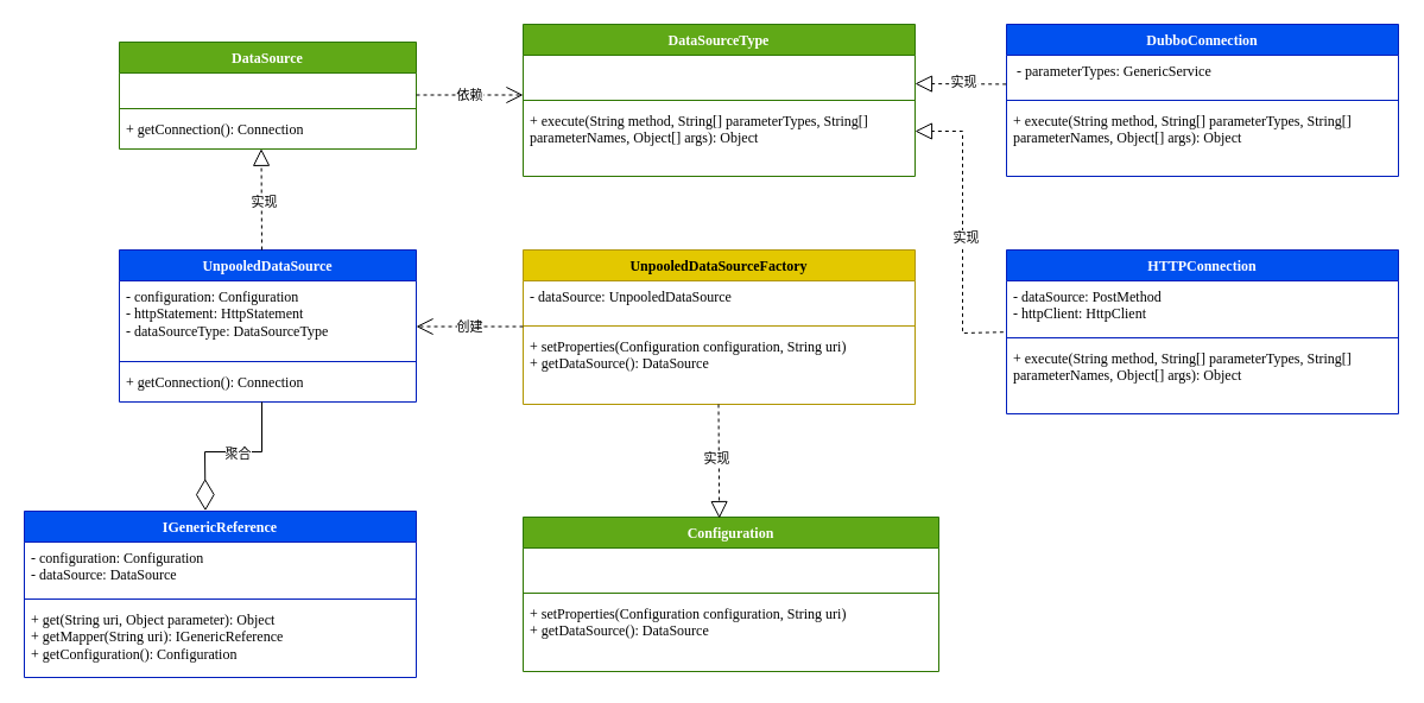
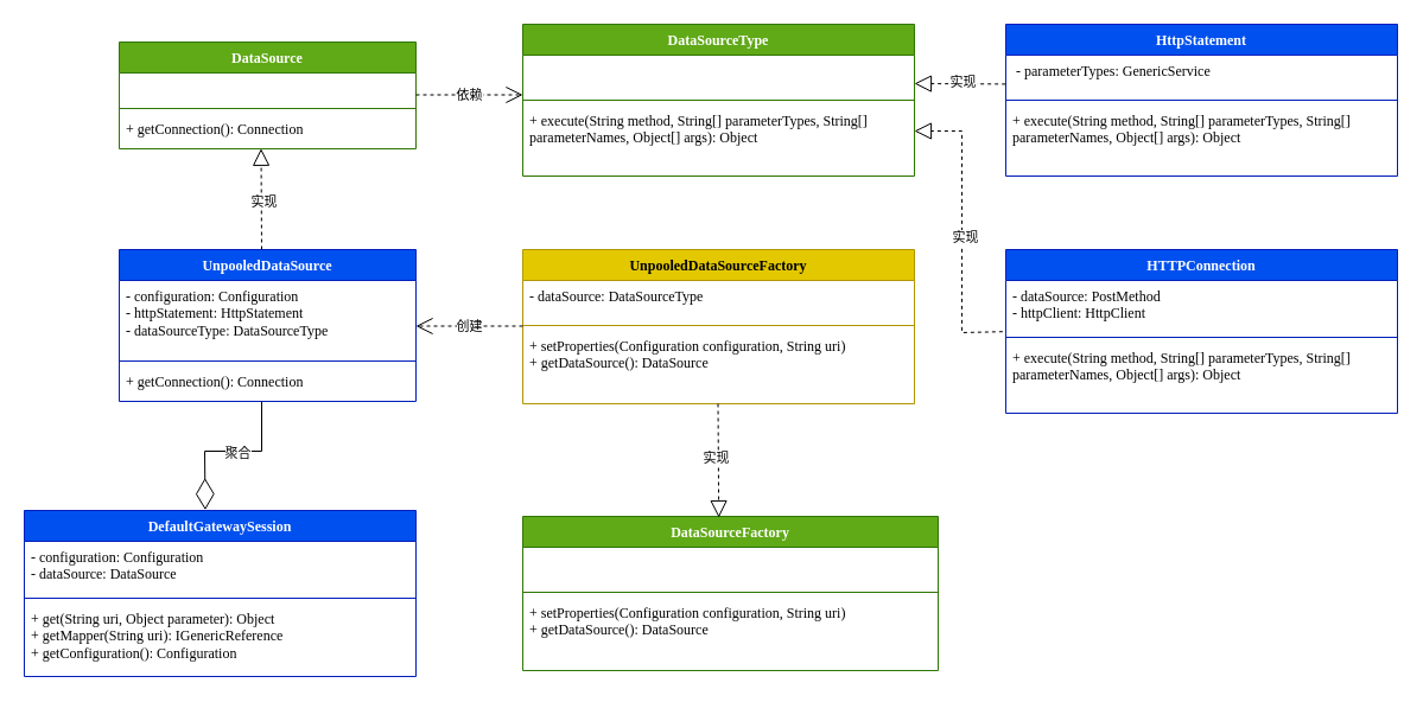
  <mxCell id="0" />
  <mxCell id="1" parent="0" />
  <mxCell id="2" value="&lt;font face=&quot;Lucida Console&quot;&gt;DataSource&lt;/font&gt;" style="swimlane;fontStyle=1;align=center;verticalAlign=top;childLayout=stackLayout;horizontal=1;startSize=26;horizontalStack=0;resizeParent=1;resizeParentMax=0;resizeLast=0;collapsible=1;marginBottom=0;whiteSpace=wrap;html=1;fillColor=#60a917;strokeColor=#2D7600;fontColor=#ffffff;" vertex="1" parent="1"><mxGeometry x="100" y="35" width="250" height="90" as="geometry" /></mxCell>
  <mxCell id="3" value="&amp;nbsp;" style="text;strokeColor=none;fillColor=none;align=left;verticalAlign=top;spacingLeft=4;spacingRight=4;overflow=hidden;rotatable=0;points=[[0,0.5],[1,0.5]];portConstraint=eastwest;whiteSpace=wrap;html=1;" vertex="1" parent="2"><mxGeometry y="26" width="250" height="26" as="geometry" /></mxCell>
  <mxCell id="4" value="" style="line;strokeWidth=1;fillColor=none;align=left;verticalAlign=middle;spacingTop=-1;spacingLeft=3;spacingRight=3;rotatable=0;labelPosition=right;points=[];portConstraint=eastwest;strokeColor=inherit;" vertex="1" parent="2"><mxGeometry y="52" width="250" height="8" as="geometry" /></mxCell>
  <mxCell id="5" value="&lt;font face=&quot;Lucida Console&quot;&gt;+&amp;nbsp;getConnection(): Connection&lt;/font&gt;" style="text;strokeColor=none;fillColor=none;align=left;verticalAlign=top;spacingLeft=4;spacingRight=4;overflow=hidden;rotatable=0;points=[[0,0.5],[1,0.5]];portConstraint=eastwest;whiteSpace=wrap;html=1;" vertex="1" parent="2"><mxGeometry y="60" width="250" height="30" as="geometry" /></mxCell>
  <mxCell id="6" value="&lt;font face=&quot;Lucida Console&quot;&gt;DataSourceType&lt;/font&gt;" style="swimlane;fontStyle=1;align=center;verticalAlign=top;childLayout=stackLayout;horizontal=1;startSize=26;horizontalStack=0;resizeParent=1;resizeParentMax=0;resizeLast=0;collapsible=1;marginBottom=0;whiteSpace=wrap;html=1;fillColor=#60a917;strokeColor=#2D7600;fontColor=#ffffff;" vertex="1" parent="1"><mxGeometry x="440" y="20" width="330" height="128" as="geometry" /></mxCell>
  <mxCell id="7" value="&amp;nbsp;" style="text;strokeColor=none;fillColor=none;align=left;verticalAlign=top;spacingLeft=4;spacingRight=4;overflow=hidden;rotatable=0;points=[[0,0.5],[1,0.5]];portConstraint=eastwest;whiteSpace=wrap;html=1;" vertex="1" parent="6"><mxGeometry y="26" width="330" height="34" as="geometry" /></mxCell>
  <mxCell id="8" value="" style="line;strokeWidth=1;fillColor=none;align=left;verticalAlign=middle;spacingTop=-1;spacingLeft=3;spacingRight=3;rotatable=0;labelPosition=right;points=[];portConstraint=eastwest;strokeColor=inherit;" vertex="1" parent="6"><mxGeometry y="60" width="330" height="8" as="geometry" /></mxCell>
  <mxCell id="9" value="&lt;font face=&quot;Lucida Console&quot;&gt;+ execute(String method, String[] parameterTypes, String[] parameterNames, Object[] args): Object&lt;/font&gt;" style="text;strokeColor=none;fillColor=none;align=left;verticalAlign=top;spacingLeft=4;spacingRight=4;overflow=hidden;rotatable=0;points=[[0,0.5],[1,0.5]];portConstraint=eastwest;whiteSpace=wrap;html=1;" vertex="1" parent="6"><mxGeometry y="68" width="330" height="60" as="geometry" /></mxCell>
  <mxCell id="10" value="&lt;font face=&quot;Lucida Console&quot;&gt;UnpooledDataSource&lt;/font&gt;" style="swimlane;fontStyle=1;align=center;verticalAlign=top;childLayout=stackLayout;horizontal=1;startSize=26;horizontalStack=0;resizeParent=1;resizeParentMax=0;resizeLast=0;collapsible=1;marginBottom=0;whiteSpace=wrap;html=1;fillColor=#0050ef;strokeColor=#001DBC;fontColor=#ffffff;" vertex="1" parent="1"><mxGeometry x="100" y="210" width="250" height="128" as="geometry" /></mxCell>
  <mxCell id="11" value="&lt;font face=&quot;Lucida Console&quot;&gt;- configuration: Configuration&lt;/font&gt;&lt;div&gt;&lt;font face=&quot;Lucida Console&quot;&gt;-&amp;nbsp;&lt;/font&gt;&lt;span style=&quot;background-color: initial;&quot;&gt;&lt;font face=&quot;Lucida Console&quot;&gt;httpStatement: H&lt;/font&gt;&lt;/span&gt;&lt;span style=&quot;background-color: initial;&quot;&gt;&lt;font face=&quot;Lucida Console&quot;&gt;ttpStatement&lt;/font&gt;&lt;/span&gt;&lt;/div&gt;&lt;div&gt;&lt;span style=&quot;background-color: initial;&quot;&gt;&lt;font face=&quot;Lucida Console&quot;&gt;-&amp;nbsp;&lt;/font&gt;&lt;/span&gt;&lt;span style=&quot;background-color: initial;&quot;&gt;&lt;font face=&quot;Lucida Console&quot;&gt;dataSourceType: D&lt;/font&gt;&lt;/span&gt;&lt;span style=&quot;background-color: initial;&quot;&gt;&lt;font face=&quot;Lucida Console&quot;&gt;ataSourceType&lt;/font&gt;&lt;/span&gt;&lt;/div&gt;" style="text;strokeColor=none;fillColor=none;align=left;verticalAlign=top;spacingLeft=4;spacingRight=4;overflow=hidden;rotatable=0;points=[[0,0.5],[1,0.5]];portConstraint=eastwest;whiteSpace=wrap;html=1;" vertex="1" parent="10"><mxGeometry y="26" width="250" height="64" as="geometry" /></mxCell>
  <mxCell id="12" value="" style="line;strokeWidth=1;fillColor=none;align=left;verticalAlign=middle;spacingTop=-1;spacingLeft=3;spacingRight=3;rotatable=0;labelPosition=right;points=[];portConstraint=eastwest;strokeColor=inherit;" vertex="1" parent="10"><mxGeometry y="90" width="250" height="8" as="geometry" /></mxCell>
  <mxCell id="13" value="&lt;font face=&quot;Lucida Console&quot;&gt;+&amp;nbsp;getConnection(): Connection&lt;/font&gt;" style="text;strokeColor=none;fillColor=none;align=left;verticalAlign=top;spacingLeft=4;spacingRight=4;overflow=hidden;rotatable=0;points=[[0,0.5],[1,0.5]];portConstraint=eastwest;whiteSpace=wrap;html=1;" vertex="1" parent="10"><mxGeometry y="98" width="250" height="30" as="geometry" /></mxCell>
  <mxCell id="14" value="&lt;font face=&quot;Lucida Console&quot;&gt;UnpooledDataSourceFactory&lt;/font&gt;" style="swimlane;fontStyle=1;align=center;verticalAlign=top;childLayout=stackLayout;horizontal=1;startSize=26;horizontalStack=0;resizeParent=1;resizeParentMax=0;resizeLast=0;collapsible=1;marginBottom=0;whiteSpace=wrap;html=1;fillColor=#e3c800;strokeColor=#B09500;fontColor=#000000;" vertex="1" parent="1"><mxGeometry x="440" y="210" width="330" height="130" as="geometry" /></mxCell>
- <mxCell id="15" value="&lt;font face=&quot;Lucida Console&quot;&gt;- dataSource:&amp;nbsp;UnpooledDataSource&lt;/font&gt;" style="text;strokeColor=none;fillColor=none;align=left;verticalAlign=top;spacingLeft=4;spacingRight=4;overflow=hidden;rotatable=0;points=[[0,0.5],[1,0.5]];portConstraint=eastwest;whiteSpace=wrap;html=1;" vertex="1" parent="14"><mxGeometry y="26" width="330" height="34" as="geometry" /></mxCell>
+ <mxCell id="15" value="&lt;font face=&quot;Lucida Console&quot;&gt;- dataSource:&amp;nbsp;DataSourceType&lt;/font&gt;" style="text;strokeColor=none;fillColor=none;align=left;verticalAlign=top;spacingLeft=4;spacingRight=4;overflow=hidden;rotatable=0;points=[[0,0.5],[1,0.5]];portConstraint=eastwest;whiteSpace=wrap;html=1;" vertex="1" parent="14"><mxGeometry y="26" width="330" height="34" as="geometry" /></mxCell>
  <mxCell id="16" value="" style="line;strokeWidth=1;fillColor=none;align=left;verticalAlign=middle;spacingTop=-1;spacingLeft=3;spacingRight=3;rotatable=0;labelPosition=right;points=[];portConstraint=eastwest;strokeColor=inherit;" vertex="1" parent="14"><mxGeometry y="60" width="330" height="8" as="geometry" /></mxCell>
  <mxCell id="17" value="&lt;font face=&quot;Lucida Console&quot;&gt;+&amp;nbsp;setProperties(Configuration configuration, String uri)&lt;/font&gt;&lt;div&gt;&lt;font face=&quot;Lucida Console&quot;&gt;+&amp;nbsp;&lt;/font&gt;&lt;span style=&quot;background-color: initial;&quot;&gt;&lt;font face=&quot;Lucida Console&quot;&gt;getDataSource(): DataSource&lt;/font&gt;&lt;/span&gt;&lt;/div&gt;" style="text;strokeColor=none;fillColor=none;align=left;verticalAlign=top;spacingLeft=4;spacingRight=4;overflow=hidden;rotatable=0;points=[[0,0.5],[1,0.5]];portConstraint=eastwest;whiteSpace=wrap;html=1;" vertex="1" parent="14"><mxGeometry y="68" width="330" height="62" as="geometry" /></mxCell>
- <mxCell id="18" value="&lt;font face=&quot;Lucida Console&quot;&gt;Configuration&lt;/font&gt;" style="swimlane;fontStyle=1;align=center;verticalAlign=top;childLayout=stackLayout;horizontal=1;startSize=26;horizontalStack=0;resizeParent=1;resizeParentMax=0;resizeLast=0;collapsible=1;marginBottom=0;whiteSpace=wrap;html=1;fillColor=#60a917;strokeColor=#2D7600;fontColor=#ffffff;" vertex="1" parent="1"><mxGeometry x="440" y="435" width="350" height="130" as="geometry" /></mxCell>
+ <mxCell id="18" value="&lt;font face=&quot;Lucida Console&quot;&gt;DataSourceFactory&lt;/font&gt;" style="swimlane;fontStyle=1;align=center;verticalAlign=top;childLayout=stackLayout;horizontal=1;startSize=26;horizontalStack=0;resizeParent=1;resizeParentMax=0;resizeLast=0;collapsible=1;marginBottom=0;whiteSpace=wrap;html=1;fillColor=#60a917;strokeColor=#2D7600;fontColor=#ffffff;" vertex="1" parent="1"><mxGeometry x="440" y="435" width="350" height="130" as="geometry" /></mxCell>
  <mxCell id="19" value="&lt;font face=&quot;Lucida Console&quot;&gt;&amp;nbsp;&lt;/font&gt;" style="text;strokeColor=none;fillColor=none;align=left;verticalAlign=top;spacingLeft=4;spacingRight=4;overflow=hidden;rotatable=0;points=[[0,0.5],[1,0.5]];portConstraint=eastwest;whiteSpace=wrap;html=1;" vertex="1" parent="18"><mxGeometry y="26" width="350" height="34" as="geometry" /></mxCell>
  <mxCell id="20" value="" style="line;strokeWidth=1;fillColor=none;align=left;verticalAlign=middle;spacingTop=-1;spacingLeft=3;spacingRight=3;rotatable=0;labelPosition=right;points=[];portConstraint=eastwest;strokeColor=inherit;" vertex="1" parent="18"><mxGeometry y="60" width="350" height="8" as="geometry" /></mxCell>
  <mxCell id="21" value="&lt;font face=&quot;Lucida Console&quot;&gt;+&amp;nbsp;setProperties(Configuration configuration, String uri)&lt;/font&gt;&lt;div&gt;&lt;font face=&quot;Lucida Console&quot;&gt;+&amp;nbsp;&lt;/font&gt;&lt;span style=&quot;background-color: initial;&quot;&gt;&lt;font face=&quot;Lucida Console&quot;&gt;getDataSource(): DataSource&lt;/font&gt;&lt;/span&gt;&lt;/div&gt;" style="text;strokeColor=none;fillColor=none;align=left;verticalAlign=top;spacingLeft=4;spacingRight=4;overflow=hidden;rotatable=0;points=[[0,0.5],[1,0.5]];portConstraint=eastwest;whiteSpace=wrap;html=1;" vertex="1" parent="18"><mxGeometry y="68" width="350" height="62" as="geometry" /></mxCell>
- <mxCell id="22" value="&lt;font face=&quot;Lucida Console&quot;&gt;IGenericReference&lt;/font&gt;" style="swimlane;fontStyle=1;align=center;verticalAlign=top;childLayout=stackLayout;horizontal=1;startSize=26;horizontalStack=0;resizeParent=1;resizeParentMax=0;resizeLast=0;collapsible=1;marginBottom=0;whiteSpace=wrap;html=1;fillColor=#0050ef;strokeColor=#001DBC;fontColor=#ffffff;" vertex="1" parent="1"><mxGeometry y="430" width="330" height="140" as="geometry" x="20" /></mxCell>
+ <mxCell id="22" value="&lt;font face=&quot;Lucida Console&quot;&gt;DefaultGatewaySession&lt;/font&gt;" style="swimlane;fontStyle=1;align=center;verticalAlign=top;childLayout=stackLayout;horizontal=1;startSize=26;horizontalStack=0;resizeParent=1;resizeParentMax=0;resizeLast=0;collapsible=1;marginBottom=0;whiteSpace=wrap;html=1;fillColor=#0050ef;strokeColor=#001DBC;fontColor=#ffffff;" vertex="1" parent="1"><mxGeometry y="430" width="330" height="140" as="geometry" x="20" /></mxCell>
  <mxCell id="23" value="&lt;span style=&quot;font-family: &amp;quot;Lucida Console&amp;quot;;&quot;&gt;- configuration: Configuration&lt;/span&gt;&lt;div&gt;&lt;span style=&quot;font-family: &amp;quot;Lucida Console&amp;quot;;&quot;&gt;-&amp;nbsp;&lt;/span&gt;&lt;span style=&quot;background-color: initial;&quot;&gt;&lt;font face=&quot;Lucida Console&quot;&gt;dataSource: D&lt;/font&gt;&lt;/span&gt;&lt;span style=&quot;background-color: initial;&quot;&gt;&lt;font face=&quot;Lucida Console&quot;&gt;ataSource&lt;/font&gt;&lt;/span&gt;&lt;/div&gt;" style="text;strokeColor=none;fillColor=none;align=left;verticalAlign=top;spacingLeft=4;spacingRight=4;overflow=hidden;rotatable=0;points=[[0,0.5],[1,0.5]];portConstraint=eastwest;whiteSpace=wrap;html=1;" vertex="1" parent="22"><mxGeometry y="26" width="330" height="44" as="geometry" /></mxCell>
  <mxCell id="24" value="" style="line;strokeWidth=1;fillColor=none;align=left;verticalAlign=middle;spacingTop=-1;spacingLeft=3;spacingRight=3;rotatable=0;labelPosition=right;points=[];portConstraint=eastwest;strokeColor=inherit;" vertex="1" parent="22"><mxGeometry y="70" width="330" height="8" as="geometry" /></mxCell>
  <mxCell id="25" value="&lt;div&gt;&lt;font face=&quot;Lucida Console&quot;&gt;+ get(String uri, Object parameter): Object&lt;/font&gt;&lt;/div&gt;&lt;div&gt;&lt;font face=&quot;Lucida Console&quot;&gt;+ getMapper(String uri): IGenericReference&lt;/font&gt;&lt;/div&gt;&lt;div&gt;&lt;font face=&quot;Lucida Console&quot;&gt;+ getConfiguration(): Configuration&lt;/font&gt;&lt;/div&gt;" style="text;strokeColor=none;fillColor=none;align=left;verticalAlign=top;spacingLeft=4;spacingRight=4;overflow=hidden;rotatable=0;points=[[0,0.5],[1,0.5]];portConstraint=eastwest;whiteSpace=wrap;html=1;" vertex="1" parent="22"><mxGeometry y="78" width="330" height="62" as="geometry" /></mxCell>
  <mxCell id="26" value="" style="endArrow=block;dashed=1;endFill=0;endSize=12;html=1;rounded=0;entryX=0.478;entryY=0.993;entryDx=0;entryDy=0;entryPerimeter=0;" edge="1" parent="1" target="5"><mxGeometry width="160" relative="1" as="geometry"><mxPoint x="220" y="210" as="sourcePoint" /><mxPoint x="220" y="135" as="targetPoint" /></mxGeometry></mxCell>
  <mxCell id="27" value="实现" style="edgeLabel;html=1;align=center;verticalAlign=middle;resizable=0;points=[];" vertex="1" connectable="0" parent="26"><mxGeometry x="-0.058" y="-2" relative="1" as="geometry"><mxPoint as="offset" /></mxGeometry></mxCell>
  <mxCell id="28" value="" style="endArrow=block;dashed=1;endFill=0;endSize=12;html=1;rounded=0;exitX=0.5;exitY=0;exitDx=0;exitDy=0;entryX=0.472;entryY=0.008;entryDx=0;entryDy=0;entryPerimeter=0;" edge="1" parent="1" target="18"><mxGeometry width="160" relative="1" as="geometry"><mxPoint x="604.5" y="340" as="sourcePoint" /><mxPoint x="605" y="430" as="targetPoint" /></mxGeometry></mxCell>
  <mxCell id="29" value="实现" style="edgeLabel;html=1;align=center;verticalAlign=middle;resizable=0;points=[];" vertex="1" connectable="0" parent="28"><mxGeometry x="-0.058" y="-2" relative="1" as="geometry"><mxPoint as="offset" /></mxGeometry></mxCell>
  <mxCell id="30" value="" style="endArrow=diamondThin;endFill=0;endSize=24;html=1;rounded=0;entryX=0.462;entryY=-0.003;entryDx=0;entryDy=0;entryPerimeter=0;" edge="1" parent="1" target="22"><mxGeometry width="160" relative="1" as="geometry"><mxPoint x="220" y="338" as="sourcePoint" /><mxPoint x="220" y="469" as="targetPoint" /><Array as="points"><mxPoint x="220" y="380" /><mxPoint x="172" y="380" /></Array></mxGeometry></mxCell>
  <mxCell id="31" value="聚合" style="edgeLabel;html=1;align=center;verticalAlign=middle;resizable=0;points=[];" vertex="1" connectable="0" parent="30"><mxGeometry x="-0.099" y="1" relative="1" as="geometry"><mxPoint as="offset" /></mxGeometry></mxCell>
  <mxCell id="32" value="创建" style="endArrow=open;endSize=12;dashed=1;html=1;rounded=0;entryX=0;entryY=0.827;entryDx=0;entryDy=0;entryPerimeter=0;" edge="1" parent="1"><mxGeometry width="160" relative="1" as="geometry"><mxPoint x="440" y="274.5" as="sourcePoint" /><mxPoint x="350" y="274.5" as="targetPoint" /></mxGeometry></mxCell>
  <mxCell id="33" value="依赖" style="endArrow=open;endSize=12;dashed=1;html=1;rounded=0;entryX=0;entryY=0.827;entryDx=0;entryDy=0;entryPerimeter=0;" edge="1" parent="1"><mxGeometry width="160" relative="1" as="geometry"><mxPoint x="350" y="79.5" as="sourcePoint" /><mxPoint x="440" y="79.5" as="targetPoint" /></mxGeometry></mxCell>
- <mxCell id="34" value="&lt;font face=&quot;Lucida Console&quot;&gt;DubboConnection&lt;/font&gt;" style="swimlane;fontStyle=1;align=center;verticalAlign=top;childLayout=stackLayout;horizontal=1;startSize=26;horizontalStack=0;resizeParent=1;resizeParentMax=0;resizeLast=0;collapsible=1;marginBottom=0;whiteSpace=wrap;html=1;fillColor=#0050ef;strokeColor=#001DBC;fontColor=#ffffff;" vertex="1" parent="1"><mxGeometry x="847" y="20" width="330" height="128" as="geometry" /></mxCell>
+ <mxCell id="34" value="&lt;font face=&quot;Lucida Console&quot;&gt;HttpStatement&lt;/font&gt;" style="swimlane;fontStyle=1;align=center;verticalAlign=top;childLayout=stackLayout;horizontal=1;startSize=26;horizontalStack=0;resizeParent=1;resizeParentMax=0;resizeLast=0;collapsible=1;marginBottom=0;whiteSpace=wrap;html=1;fillColor=#0050ef;strokeColor=#001DBC;fontColor=#ffffff;" vertex="1" parent="1"><mxGeometry x="847" y="20" width="330" height="128" as="geometry" /></mxCell>
  <mxCell id="35" value="&lt;font face=&quot;Lucida Console&quot;&gt;&amp;nbsp;- parameterTypes: GenericService&lt;/font&gt;" style="text;strokeColor=none;fillColor=none;align=left;verticalAlign=top;spacingLeft=4;spacingRight=4;overflow=hidden;rotatable=0;points=[[0,0.5],[1,0.5]];portConstraint=eastwest;whiteSpace=wrap;html=1;" vertex="1" parent="34"><mxGeometry y="26" width="330" height="34" as="geometry" /></mxCell>
  <mxCell id="36" value="" style="endArrow=block;dashed=1;endFill=0;endSize=12;html=1;rounded=0;exitX=-0.001;exitY=0.718;exitDx=0;exitDy=0;exitPerimeter=0;" edge="1" parent="34" source="35"><mxGeometry width="160" relative="1" as="geometry"><mxPoint x="-7" y="50" as="sourcePoint" /><mxPoint x="-77" y="50" as="targetPoint" /></mxGeometry></mxCell>
  <mxCell id="37" value="实现" style="edgeLabel;html=1;align=center;verticalAlign=middle;resizable=0;points=[];" vertex="1" connectable="0" parent="36"><mxGeometry x="-0.058" y="-2" relative="1" as="geometry"><mxPoint as="offset" /></mxGeometry></mxCell>
  <mxCell id="38" value="" style="line;strokeWidth=1;fillColor=none;align=left;verticalAlign=middle;spacingTop=-1;spacingLeft=3;spacingRight=3;rotatable=0;labelPosition=right;points=[];portConstraint=eastwest;strokeColor=inherit;" vertex="1" parent="34"><mxGeometry y="60" width="330" height="8" as="geometry" /></mxCell>
  <mxCell id="39" value="&lt;font face=&quot;Lucida Console&quot;&gt;+ execute(String method, String[] parameterTypes, String[] parameterNames, Object[] args): Object&lt;/font&gt;" style="text;strokeColor=none;fillColor=none;align=left;verticalAlign=top;spacingLeft=4;spacingRight=4;overflow=hidden;rotatable=0;points=[[0,0.5],[1,0.5]];portConstraint=eastwest;whiteSpace=wrap;html=1;" vertex="1" parent="34"><mxGeometry y="68" width="330" height="60" as="geometry" /></mxCell>
  <mxCell id="40" value="&lt;font face=&quot;Lucida Console&quot;&gt;HTTPConnection&lt;/font&gt;" style="swimlane;fontStyle=1;align=center;verticalAlign=top;childLayout=stackLayout;horizontal=1;startSize=26;horizontalStack=0;resizeParent=1;resizeParentMax=0;resizeLast=0;collapsible=1;marginBottom=0;whiteSpace=wrap;html=1;fillColor=#0050ef;strokeColor=#001DBC;fontColor=#ffffff;" vertex="1" parent="1"><mxGeometry x="847" y="210" width="330" height="138" as="geometry" /></mxCell>
  <mxCell id="41" value="&lt;font face=&quot;Lucida Console&quot;&gt;- dataSource: PostMethod&lt;/font&gt;&lt;div&gt;&lt;font face=&quot;Lucida Console&quot;&gt;- httpClient: HttpClient&lt;/font&gt;&lt;/div&gt;" style="text;strokeColor=none;fillColor=none;align=left;verticalAlign=top;spacingLeft=4;spacingRight=4;overflow=hidden;rotatable=0;points=[[0,0.5],[1,0.5]];portConstraint=eastwest;whiteSpace=wrap;html=1;" vertex="1" parent="40"><mxGeometry y="26" width="330" height="44" as="geometry" /></mxCell>
  <mxCell id="42" value="" style="line;strokeWidth=1;fillColor=none;align=left;verticalAlign=middle;spacingTop=-1;spacingLeft=3;spacingRight=3;rotatable=0;labelPosition=right;points=[];portConstraint=eastwest;strokeColor=inherit;" vertex="1" parent="40"><mxGeometry y="70" width="330" height="8" as="geometry" /></mxCell>
  <mxCell id="43" value="&lt;font face=&quot;Lucida Console&quot;&gt;+ execute(String method, String[] parameterTypes, String[] parameterNames, Object[] args): Object&lt;/font&gt;" style="text;strokeColor=none;fillColor=none;align=left;verticalAlign=top;spacingLeft=4;spacingRight=4;overflow=hidden;rotatable=0;points=[[0,0.5],[1,0.5]];portConstraint=eastwest;whiteSpace=wrap;html=1;" vertex="1" parent="40"><mxGeometry y="78" width="330" height="60" as="geometry" /></mxCell>
  <mxCell id="44" value="" style="endArrow=block;dashed=1;endFill=0;endSize=12;html=1;rounded=0;exitX=-0.008;exitY=0.982;exitDx=0;exitDy=0;exitPerimeter=0;" edge="1" parent="1" source="41"><mxGeometry width="160" relative="1" as="geometry"><mxPoint x="847" y="110" as="sourcePoint" /><mxPoint x="770" y="110" as="targetPoint" /><Array as="points"><mxPoint x="810" y="280" /><mxPoint x="810" y="110" /></Array></mxGeometry></mxCell>
  <mxCell id="45" value="实现" style="edgeLabel;html=1;align=center;verticalAlign=middle;resizable=0;points=[];" vertex="1" connectable="0" parent="44"><mxGeometry x="-0.058" y="-2" relative="1" as="geometry"><mxPoint as="offset" /></mxGeometry></mxCell>
